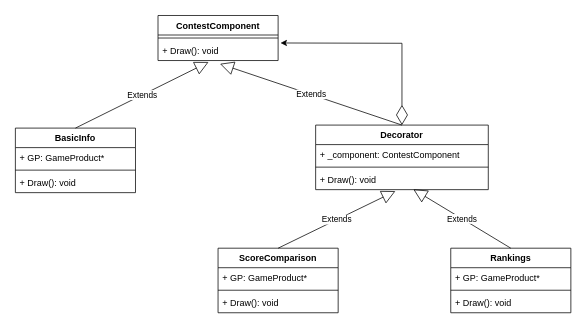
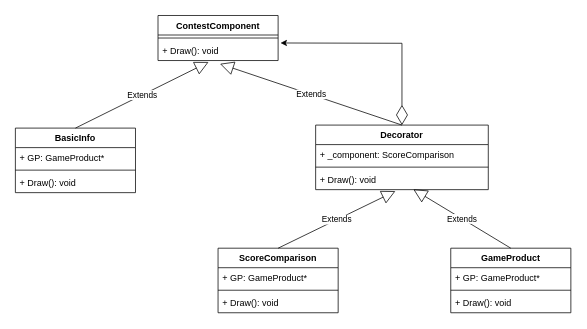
  <mxCell id="0" />
  <mxCell id="1" parent="0" />
  <mxCell id="2" value="ContestComponent" style="swimlane;fontStyle=1;align=center;verticalAlign=top;childLayout=stackLayout;horizontal=1;startSize=26;horizontalStack=0;resizeParent=1;resizeParentMax=0;resizeLast=0;collapsible=1;marginBottom=0;" vertex="1" parent="1"><mxGeometry x="210" y="20" width="160" height="60" as="geometry" /></mxCell>
  <mxCell id="3" value="" style="line;strokeWidth=1;fillColor=none;align=left;verticalAlign=middle;spacingTop=-1;spacingLeft=3;spacingRight=3;rotatable=0;labelPosition=right;points=[];portConstraint=eastwest;" vertex="1" parent="2"><mxGeometry y="26" width="160" height="8" as="geometry" /></mxCell>
  <mxCell id="4" value="+ Draw(): void" style="text;strokeColor=none;fillColor=none;align=left;verticalAlign=top;spacingLeft=4;spacingRight=4;overflow=hidden;rotatable=0;points=[[0,0.5],[1,0.5]];portConstraint=eastwest;" vertex="1" parent="2"><mxGeometry y="34" width="160" height="26" as="geometry" /></mxCell>
  <mxCell id="5" value="BasicInfo" style="swimlane;fontStyle=1;align=center;verticalAlign=top;childLayout=stackLayout;horizontal=1;startSize=26;horizontalStack=0;resizeParent=1;resizeParentMax=0;resizeLast=0;collapsible=1;marginBottom=0;" vertex="1" parent="1"><mxGeometry x="20" y="170" width="160" height="86" as="geometry" /></mxCell>
  <mxCell id="6" value="+ GP: GameProduct*" style="text;strokeColor=none;fillColor=none;align=left;verticalAlign=top;spacingLeft=4;spacingRight=4;overflow=hidden;rotatable=0;points=[[0,0.5],[1,0.5]];portConstraint=eastwest;" vertex="1" parent="5"><mxGeometry y="26" width="160" height="26" as="geometry" /></mxCell>
  <mxCell id="7" value="" style="line;strokeWidth=1;fillColor=none;align=left;verticalAlign=middle;spacingTop=-1;spacingLeft=3;spacingRight=3;rotatable=0;labelPosition=right;points=[];portConstraint=eastwest;" vertex="1" parent="5"><mxGeometry y="52" width="160" height="8" as="geometry" /></mxCell>
  <mxCell id="8" value="+ Draw(): void" style="text;strokeColor=none;fillColor=none;align=left;verticalAlign=top;spacingLeft=4;spacingRight=4;overflow=hidden;rotatable=0;points=[[0,0.5],[1,0.5]];portConstraint=eastwest;" vertex="1" parent="5"><mxGeometry y="60" width="160" height="26" as="geometry" /></mxCell>
  <mxCell id="9" value="Decorator" style="swimlane;fontStyle=1;align=center;verticalAlign=top;childLayout=stackLayout;horizontal=1;startSize=26;horizontalStack=0;resizeParent=1;resizeParentMax=0;resizeLast=0;collapsible=1;marginBottom=0;" vertex="1" parent="1"><mxGeometry x="420" y="166" width="230" height="86" as="geometry" /></mxCell>
- <mxCell id="10" value="+ _component: ContestComponent" style="text;strokeColor=none;fillColor=none;align=left;verticalAlign=top;spacingLeft=4;spacingRight=4;overflow=hidden;rotatable=0;points=[[0,0.5],[1,0.5]];portConstraint=eastwest;" vertex="1" parent="9"><mxGeometry y="26" width="230" height="26" as="geometry" /></mxCell>
+ <mxCell id="10" value="+ _component: ScoreComparison" style="text;strokeColor=none;fillColor=none;align=left;verticalAlign=top;spacingLeft=4;spacingRight=4;overflow=hidden;rotatable=0;points=[[0,0.5],[1,0.5]];portConstraint=eastwest;" vertex="1" parent="9"><mxGeometry y="26" width="230" height="26" as="geometry" /></mxCell>
  <mxCell id="11" value="" style="line;strokeWidth=1;fillColor=none;align=left;verticalAlign=middle;spacingTop=-1;spacingLeft=3;spacingRight=3;rotatable=0;labelPosition=right;points=[];portConstraint=eastwest;" vertex="1" parent="9"><mxGeometry y="52" width="230" height="8" as="geometry" /></mxCell>
  <mxCell id="12" value="+ Draw(): void" style="text;strokeColor=none;fillColor=none;align=left;verticalAlign=top;spacingLeft=4;spacingRight=4;overflow=hidden;rotatable=0;points=[[0,0.5],[1,0.5]];portConstraint=eastwest;" vertex="1" parent="9"><mxGeometry y="60" width="230" height="26" as="geometry" /></mxCell>
  <mxCell id="13" value="ScoreComparison" style="swimlane;fontStyle=1;align=center;verticalAlign=top;childLayout=stackLayout;horizontal=1;startSize=26;horizontalStack=0;resizeParent=1;resizeParentMax=0;resizeLast=0;collapsible=1;marginBottom=0;" vertex="1" parent="1"><mxGeometry x="290" y="330" width="160" height="86" as="geometry" /></mxCell>
  <mxCell id="14" value="+ GP: GameProduct*" style="text;strokeColor=none;fillColor=none;align=left;verticalAlign=top;spacingLeft=4;spacingRight=4;overflow=hidden;rotatable=0;points=[[0,0.5],[1,0.5]];portConstraint=eastwest;" vertex="1" parent="13"><mxGeometry y="26" width="160" height="26" as="geometry" /></mxCell>
  <mxCell id="15" value="" style="line;strokeWidth=1;fillColor=none;align=left;verticalAlign=middle;spacingTop=-1;spacingLeft=3;spacingRight=3;rotatable=0;labelPosition=right;points=[];portConstraint=eastwest;" vertex="1" parent="13"><mxGeometry y="52" width="160" height="8" as="geometry" /></mxCell>
  <mxCell id="16" value="+ Draw(): void" style="text;strokeColor=none;fillColor=none;align=left;verticalAlign=top;spacingLeft=4;spacingRight=4;overflow=hidden;rotatable=0;points=[[0,0.5],[1,0.5]];portConstraint=eastwest;" vertex="1" parent="13"><mxGeometry y="60" width="160" height="26" as="geometry" /></mxCell>
- <mxCell id="17" value="Rankings" style="swimlane;fontStyle=1;align=center;verticalAlign=top;childLayout=stackLayout;horizontal=1;startSize=26;horizontalStack=0;resizeParent=1;resizeParentMax=0;resizeLast=0;collapsible=1;marginBottom=0;" vertex="1" parent="1"><mxGeometry x="600" y="330" width="160" height="86" as="geometry" /></mxCell>
+ <mxCell id="17" value="GameProduct" style="swimlane;fontStyle=1;align=center;verticalAlign=top;childLayout=stackLayout;horizontal=1;startSize=26;horizontalStack=0;resizeParent=1;resizeParentMax=0;resizeLast=0;collapsible=1;marginBottom=0;" vertex="1" parent="1"><mxGeometry x="600" y="330" width="160" height="86" as="geometry" /></mxCell>
  <mxCell id="18" value="+ GP: GameProduct*" style="text;strokeColor=none;fillColor=none;align=left;verticalAlign=top;spacingLeft=4;spacingRight=4;overflow=hidden;rotatable=0;points=[[0,0.5],[1,0.5]];portConstraint=eastwest;" vertex="1" parent="17"><mxGeometry y="26" width="160" height="26" as="geometry" /></mxCell>
  <mxCell id="19" value="" style="line;strokeWidth=1;fillColor=none;align=left;verticalAlign=middle;spacingTop=-1;spacingLeft=3;spacingRight=3;rotatable=0;labelPosition=right;points=[];portConstraint=eastwest;" vertex="1" parent="17"><mxGeometry y="52" width="160" height="8" as="geometry" /></mxCell>
  <mxCell id="20" value="+ Draw(): void" style="text;strokeColor=none;fillColor=none;align=left;verticalAlign=top;spacingLeft=4;spacingRight=4;overflow=hidden;rotatable=0;points=[[0,0.5],[1,0.5]];portConstraint=eastwest;" vertex="1" parent="17"><mxGeometry y="60" width="160" height="26" as="geometry" /></mxCell>
  <mxCell id="21" value="Extends" style="endArrow=block;endSize=16;endFill=0;html=1;rounded=0;exitX=0.5;exitY=0;exitDx=0;exitDy=0;entryX=0.421;entryY=1.077;entryDx=0;entryDy=0;entryPerimeter=0;" edge="1" parent="1" source="5" target="4"><mxGeometry width="160" relative="1" as="geometry"><mxPoint x="70" y="130" as="sourcePoint" /><mxPoint x="230" y="130" as="targetPoint" /></mxGeometry></mxCell>
  <mxCell id="22" value="Extends" style="endArrow=block;endSize=16;endFill=0;html=1;rounded=0;exitX=0.5;exitY=0;exitDx=0;exitDy=0;entryX=0.516;entryY=1.169;entryDx=0;entryDy=0;entryPerimeter=0;" edge="1" parent="1" source="9" target="4"><mxGeometry width="160" relative="1" as="geometry"><mxPoint x="110" y="180" as="sourcePoint" /><mxPoint x="287.36" y="92.002" as="targetPoint" /></mxGeometry></mxCell>
  <mxCell id="23" value="Extends" style="endArrow=block;endSize=16;endFill=0;html=1;rounded=0;exitX=0.5;exitY=0;exitDx=0;exitDy=0;entryX=0.462;entryY=1.077;entryDx=0;entryDy=0;entryPerimeter=0;" edge="1" parent="1" source="13" target="12"><mxGeometry width="160" relative="1" as="geometry"><mxPoint x="545" y="176" as="sourcePoint" /><mxPoint x="280" y="80" as="targetPoint" /></mxGeometry></mxCell>
  <mxCell id="24" value="Extends" style="endArrow=block;endSize=16;endFill=0;html=1;rounded=0;exitX=0.5;exitY=0;exitDx=0;exitDy=0;entryX=0.566;entryY=0.985;entryDx=0;entryDy=0;entryPerimeter=0;" edge="1" parent="1" source="17" target="12"><mxGeometry width="160" relative="1" as="geometry"><mxPoint x="380" y="340" as="sourcePoint" /><mxPoint x="536.26" y="264.002" as="targetPoint" /></mxGeometry></mxCell>
  <mxCell id="25" value="" style="endArrow=diamondThin;endFill=0;endSize=24;html=1;rounded=0;startArrow=classic;startFill=1;entryX=0.5;entryY=0;entryDx=0;entryDy=0;exitX=1.02;exitY=0.1;exitDx=0;exitDy=0;exitPerimeter=0;" edge="1" parent="1" source="4" target="9"><mxGeometry width="160" relative="1" as="geometry"><mxPoint x="471" y="100" as="sourcePoint" /><mxPoint x="631" y="100" as="targetPoint" /><Array as="points"><mxPoint x="535" y="57" /></Array></mxGeometry></mxCell>
